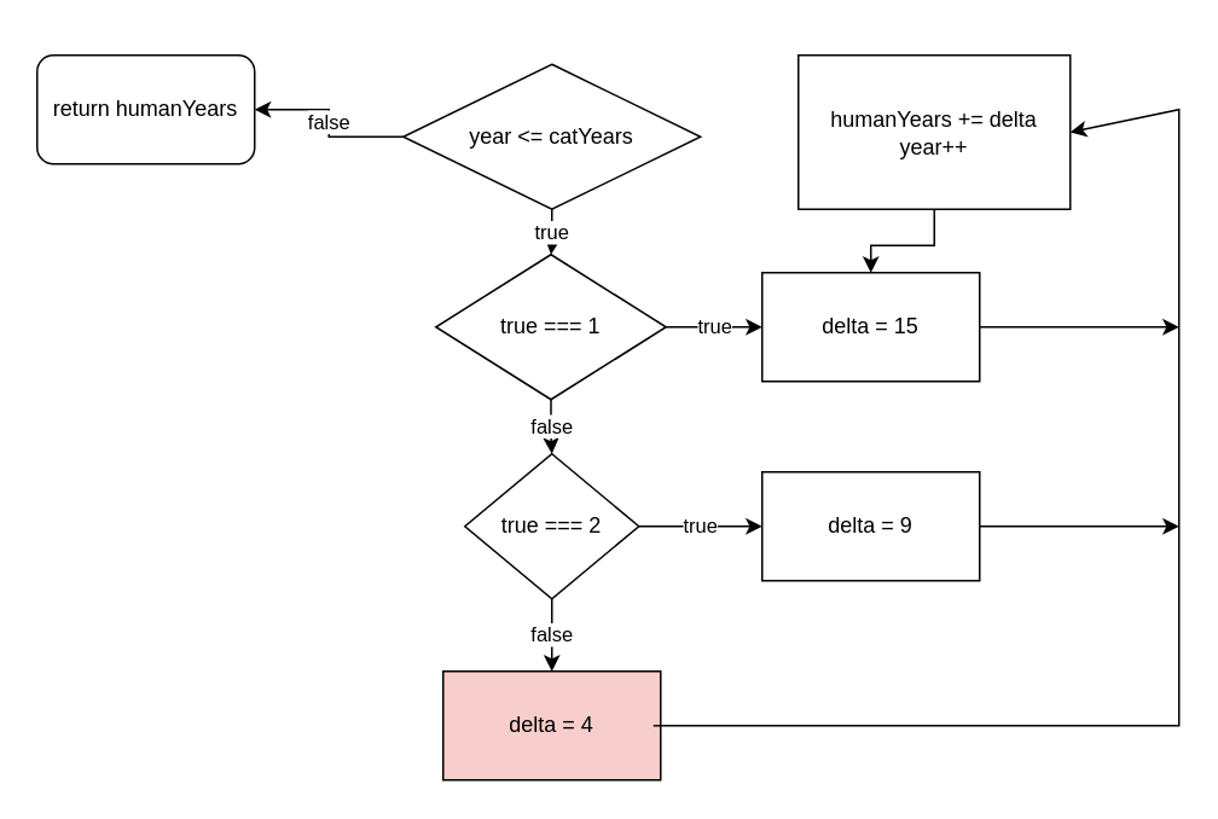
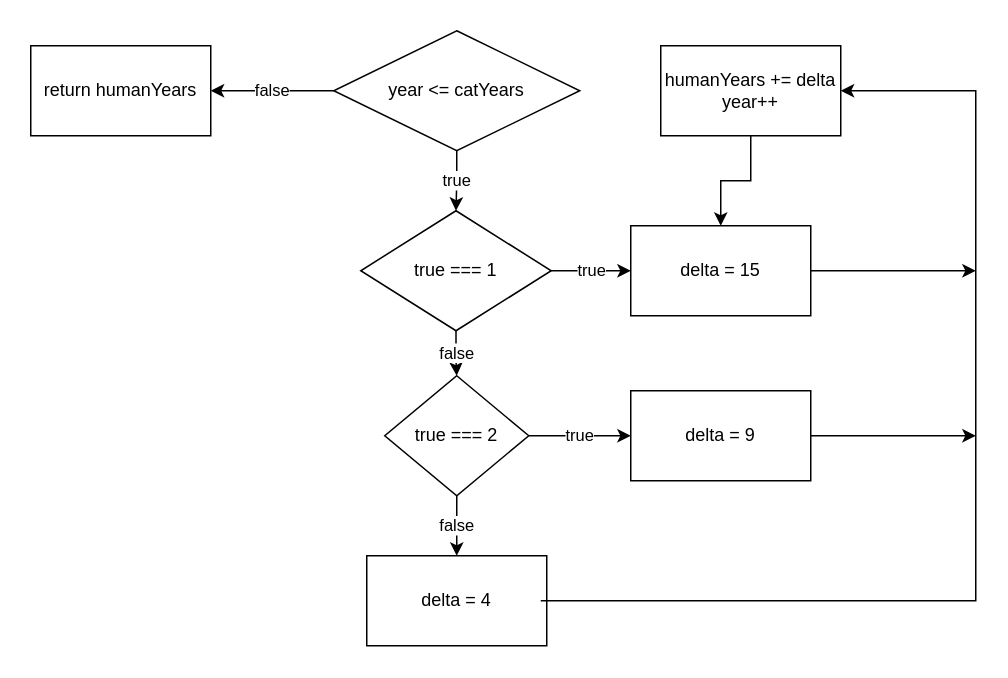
  <mxCell id="0" />
  <mxCell id="1" parent="0" />
  <mxCell id="2" value="false" style="edgeStyle=orthogonalEdgeStyle;rounded=0;orthogonalLoop=1;jettySize=auto;html=1;" edge="1" parent="1" source="4" target="5"><mxGeometry relative="1" as="geometry" /></mxCell>
  <mxCell id="3" value="true" style="edgeStyle=orthogonalEdgeStyle;rounded=0;orthogonalLoop=1;jettySize=auto;html=1;" edge="1" parent="1" source="4" target="10"><mxGeometry relative="1" as="geometry" /></mxCell>
- <mxCell id="4" value="year &amp;lt;= catYears" style="rhombus;whiteSpace=wrap;html=1;" vertex="1" parent="1"><mxGeometry x="222" y="35" width="164" height="80" as="geometry" /></mxCell>
- <mxCell id="5" value="return humanYears" style="whiteSpace=wrap;html=1;rounded=1;" vertex="1" parent="1"><mxGeometry x="20" y="30" width="120" height="60" as="geometry" /></mxCell>
+ <mxCell id="4" value="year &amp;lt;= catYears" style="rhombus;whiteSpace=wrap;html=1;" vertex="1" parent="1"><mxGeometry x="222" y="20" width="164" height="80" as="geometry" /></mxCell>
+ <mxCell id="5" value="return humanYears" style="rounded=0;whiteSpace=wrap;html=1;" vertex="1" parent="1"><mxGeometry x="20" y="30" width="120" height="60" as="geometry" /></mxCell>
  <mxCell id="6" style="edgeStyle=orthogonalEdgeStyle;rounded=0;orthogonalLoop=1;jettySize=auto;html=1;" edge="1" parent="1" source="7" target="11"><mxGeometry relative="1" as="geometry" /></mxCell>
- <mxCell id="7" value="humanYears += delta&lt;br&gt;year++" style="rounded=0;whiteSpace=wrap;html=1;" vertex="1" parent="1"><mxGeometry x="440" y="30" width="150" height="85" as="geometry" /></mxCell>
+ <mxCell id="7" value="humanYears += delta&lt;br&gt;year++" style="rounded=0;whiteSpace=wrap;html=1;" vertex="1" parent="1"><mxGeometry x="440" y="30" width="120" height="60" as="geometry" /></mxCell>
  <mxCell id="8" value="true" style="edgeStyle=orthogonalEdgeStyle;rounded=0;orthogonalLoop=1;jettySize=auto;html=1;" edge="1" parent="1" source="10" target="11"><mxGeometry relative="1" as="geometry" /></mxCell>
  <mxCell id="9" value="false" style="edgeStyle=orthogonalEdgeStyle;rounded=0;orthogonalLoop=1;jettySize=auto;html=1;" edge="1" parent="1" source="10" target="14"><mxGeometry relative="1" as="geometry" /></mxCell>
  <mxCell id="10" value="true === 1" style="rhombus;whiteSpace=wrap;html=1;" vertex="1" parent="1"><mxGeometry x="240" y="140" width="127" height="80" as="geometry" /></mxCell>
  <mxCell id="11" value="delta = 15" style="whiteSpace=wrap;html=1;" vertex="1" parent="1"><mxGeometry x="420" y="150" width="120" height="60" as="geometry" /></mxCell>
  <mxCell id="12" value="true" style="edgeStyle=orthogonalEdgeStyle;rounded=0;orthogonalLoop=1;jettySize=auto;html=1;" edge="1" parent="1" source="14" target="15"><mxGeometry relative="1" as="geometry" /></mxCell>
  <mxCell id="13" value="false" style="edgeStyle=orthogonalEdgeStyle;rounded=0;orthogonalLoop=1;jettySize=auto;html=1;" edge="1" parent="1" source="14" target="16"><mxGeometry relative="1" as="geometry"><Array as="points"><mxPoint x="304" y="340" /><mxPoint x="304" y="340" /></Array></mxGeometry></mxCell>
  <mxCell id="14" value="true === 2" style="rhombus;whiteSpace=wrap;html=1;" vertex="1" parent="1"><mxGeometry x="256" y="250" width="96" height="80" as="geometry" /></mxCell>
  <mxCell id="15" value="delta = 9" style="whiteSpace=wrap;html=1;" vertex="1" parent="1"><mxGeometry x="420" y="260" width="120" height="60" as="geometry" /></mxCell>
- <mxCell id="16" value="delta = 4" style="whiteSpace=wrap;html=1;fillColor=#f8cecc;" vertex="1" parent="1"><mxGeometry x="244" y="370" width="120" height="60" as="geometry" /></mxCell>
+ <mxCell id="16" value="delta = 4" style="whiteSpace=wrap;html=1;" vertex="1" parent="1"><mxGeometry x="244" y="370" width="120" height="60" as="geometry" /></mxCell>
  <mxCell id="17" value="" style="endArrow=classic;html=1;rounded=0;entryX=1;entryY=0.5;entryDx=0;entryDy=0;" edge="1" parent="1" target="7"><mxGeometry width="50" height="50" relative="1" as="geometry"><mxPoint x="360" y="400" as="sourcePoint" /><mxPoint x="650" y="50" as="targetPoint" /><Array as="points"><mxPoint x="650" y="400" /><mxPoint x="650" y="60" /></Array></mxGeometry></mxCell>
  <mxCell id="18" value="" style="endArrow=classic;html=1;rounded=0;" edge="1" parent="1"><mxGeometry width="50" height="50" relative="1" as="geometry"><mxPoint x="540" y="180" as="sourcePoint" /><mxPoint x="650" y="180" as="targetPoint" /></mxGeometry></mxCell>
  <mxCell id="19" value="" style="endArrow=classic;html=1;rounded=0;" edge="1" parent="1"><mxGeometry width="50" height="50" relative="1" as="geometry"><mxPoint x="540" y="290" as="sourcePoint" /><mxPoint x="650" y="290" as="targetPoint" /></mxGeometry></mxCell>
